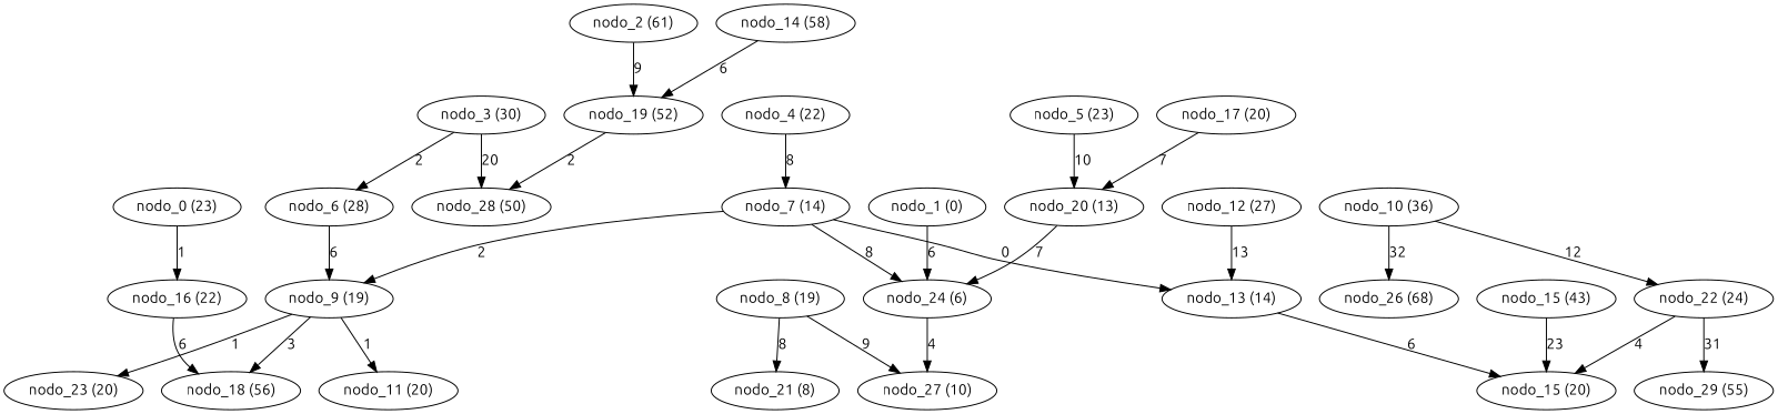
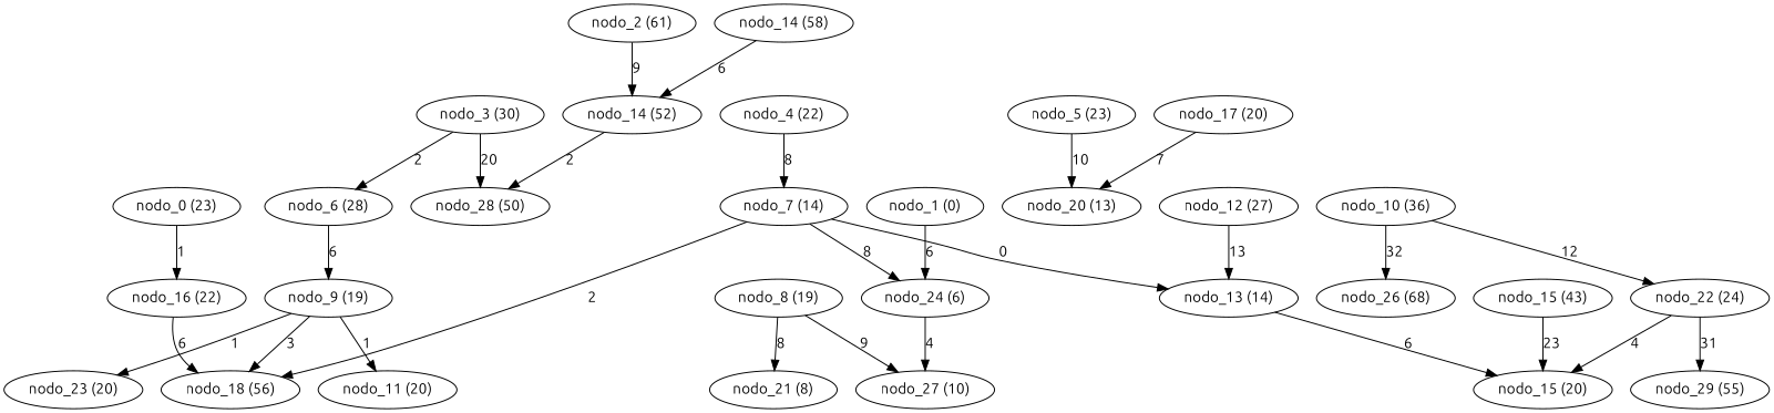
  digraph {
    fontname=Ubuntu
    node [fontname=Ubuntu]
    edge [fontname=Ubuntu weight=6]
    "nodo_0 (23)"
    "nodo_16 (22)"
    n3 [label="nodo_18 (56)"]
    "nodo_1 (0)"
    "nodo_24 (6)"
    "nodo_27 (10)"
    "nodo_2 (61)"
-   "nodo_19 (52)"
+   "nodo_19 (52)" [label="nodo_14 (52)"]
    "nodo_28 (50)"
    "nodo_3 (30)"
    "nodo_6 (28)"
    "nodo_9 (19)"
    "nodo_4 (22)"
    "nodo_7 (14)"
    "nodo_13 (14)"
    "nodo_5 (23)"
    "nodo_20 (13)"
    n18 [label="nodo_15 (20)"]
    "nodo_8 (19)"
    "nodo_21 (8)"
    "nodo_11 (20)"
    "nodo_23 (20)"
    "nodo_10 (36)"
    "nodo_22 (24)"
    "nodo_26 (68)"
    "nodo_29 (55)"
    "nodo_12 (27)"
    "nodo_14 (58)"
    "nodo_15 (43)"
    "nodo_17 (20)"
    "nodo_0 (23)" -> "nodo_16 (22)" [label=1 weight=1]
    "nodo_16 (22)" -> n3 [label=6]
    "nodo_1 (0)" -> "nodo_24 (6)" [label=6]
    "nodo_24 (6)" -> "nodo_27 (10)" [label=4 weight=4]
    "nodo_2 (61)" -> "nodo_19 (52)" [label=9 weight=9]
    "nodo_19 (52)" -> "nodo_28 (50)" [label=2 weight=2]
    "nodo_3 (30)" -> "nodo_28 (50)" [label=20 weight=20]
    "nodo_3 (30)" -> "nodo_6 (28)" [label=2 weight=2]
    "nodo_6 (28)" -> "nodo_9 (19)" [label=6]
    "nodo_9 (19)" -> n3 [label=3 weight=3]
    "nodo_9 (19)" -> "nodo_11 (20)" [label=1 weight=1]
    "nodo_9 (19)" -> "nodo_23 (20)" [label=1 weight=1]
    "nodo_4 (22)" -> "nodo_7 (14)" [label=8 weight=8]
-   "nodo_7 (14)" -> "nodo_9 (19)" [label=2 weight=2]
+   "nodo_7 (14)" -> n3 [label=2 weight=2]
    "nodo_7 (14)" -> "nodo_24 (6)" [label=8 weight=8]
    "nodo_7 (14)" -> "nodo_13 (14)" [label=0 weight=0]
    "nodo_13 (14)" -> n18 [label=6]
    "nodo_5 (23)" -> "nodo_20 (13)" [label=10 weight=10]
-   "nodo_20 (13)" -> "nodo_24 (6)" [label=7 weight=7]
    "nodo_8 (19)" -> "nodo_27 (10)" [label=9 weight=9]
    "nodo_8 (19)" -> "nodo_21 (8)" [label=8 weight=8]
    "nodo_10 (36)" -> "nodo_22 (24)" [label=12 weight=12]
    "nodo_10 (36)" -> "nodo_26 (68)" [label=32 weight=32]
    "nodo_22 (24)" -> n18 [label=4 weight=4]
    "nodo_22 (24)" -> "nodo_29 (55)" [label=31 weight=31]
    "nodo_12 (27)" -> "nodo_13 (14)" [label=13 weight=13]
    "nodo_14 (58)" -> "nodo_19 (52)" [label=6]
    "nodo_15 (43)" -> n18 [label=23 weight=23]
    "nodo_17 (20)" -> "nodo_20 (13)" [label=7 weight=7]
  }
